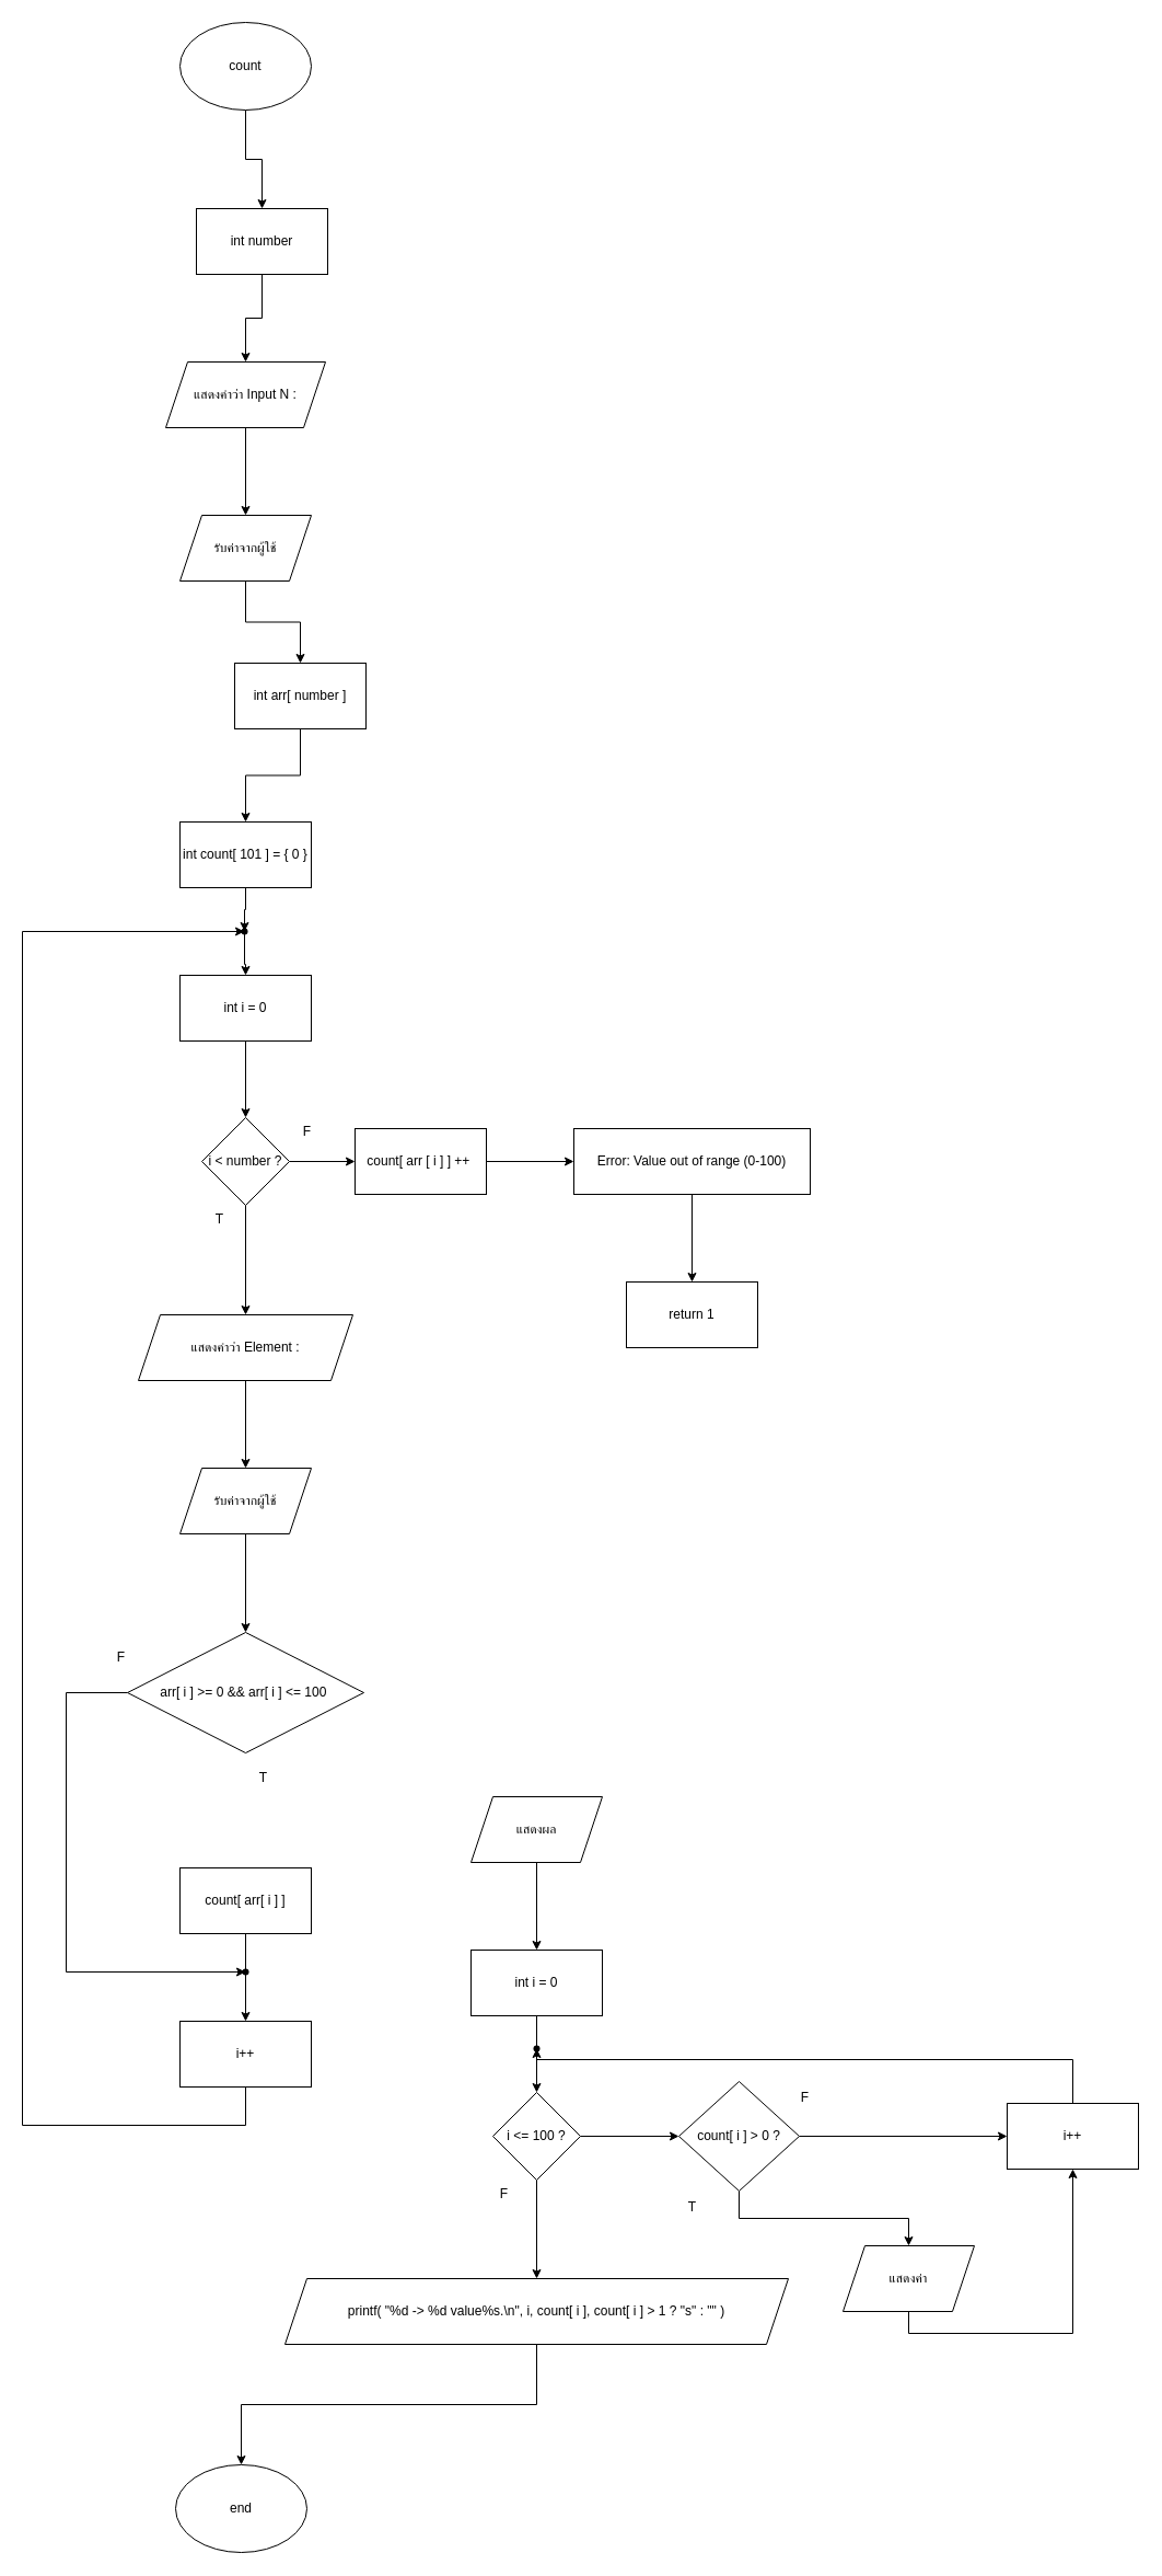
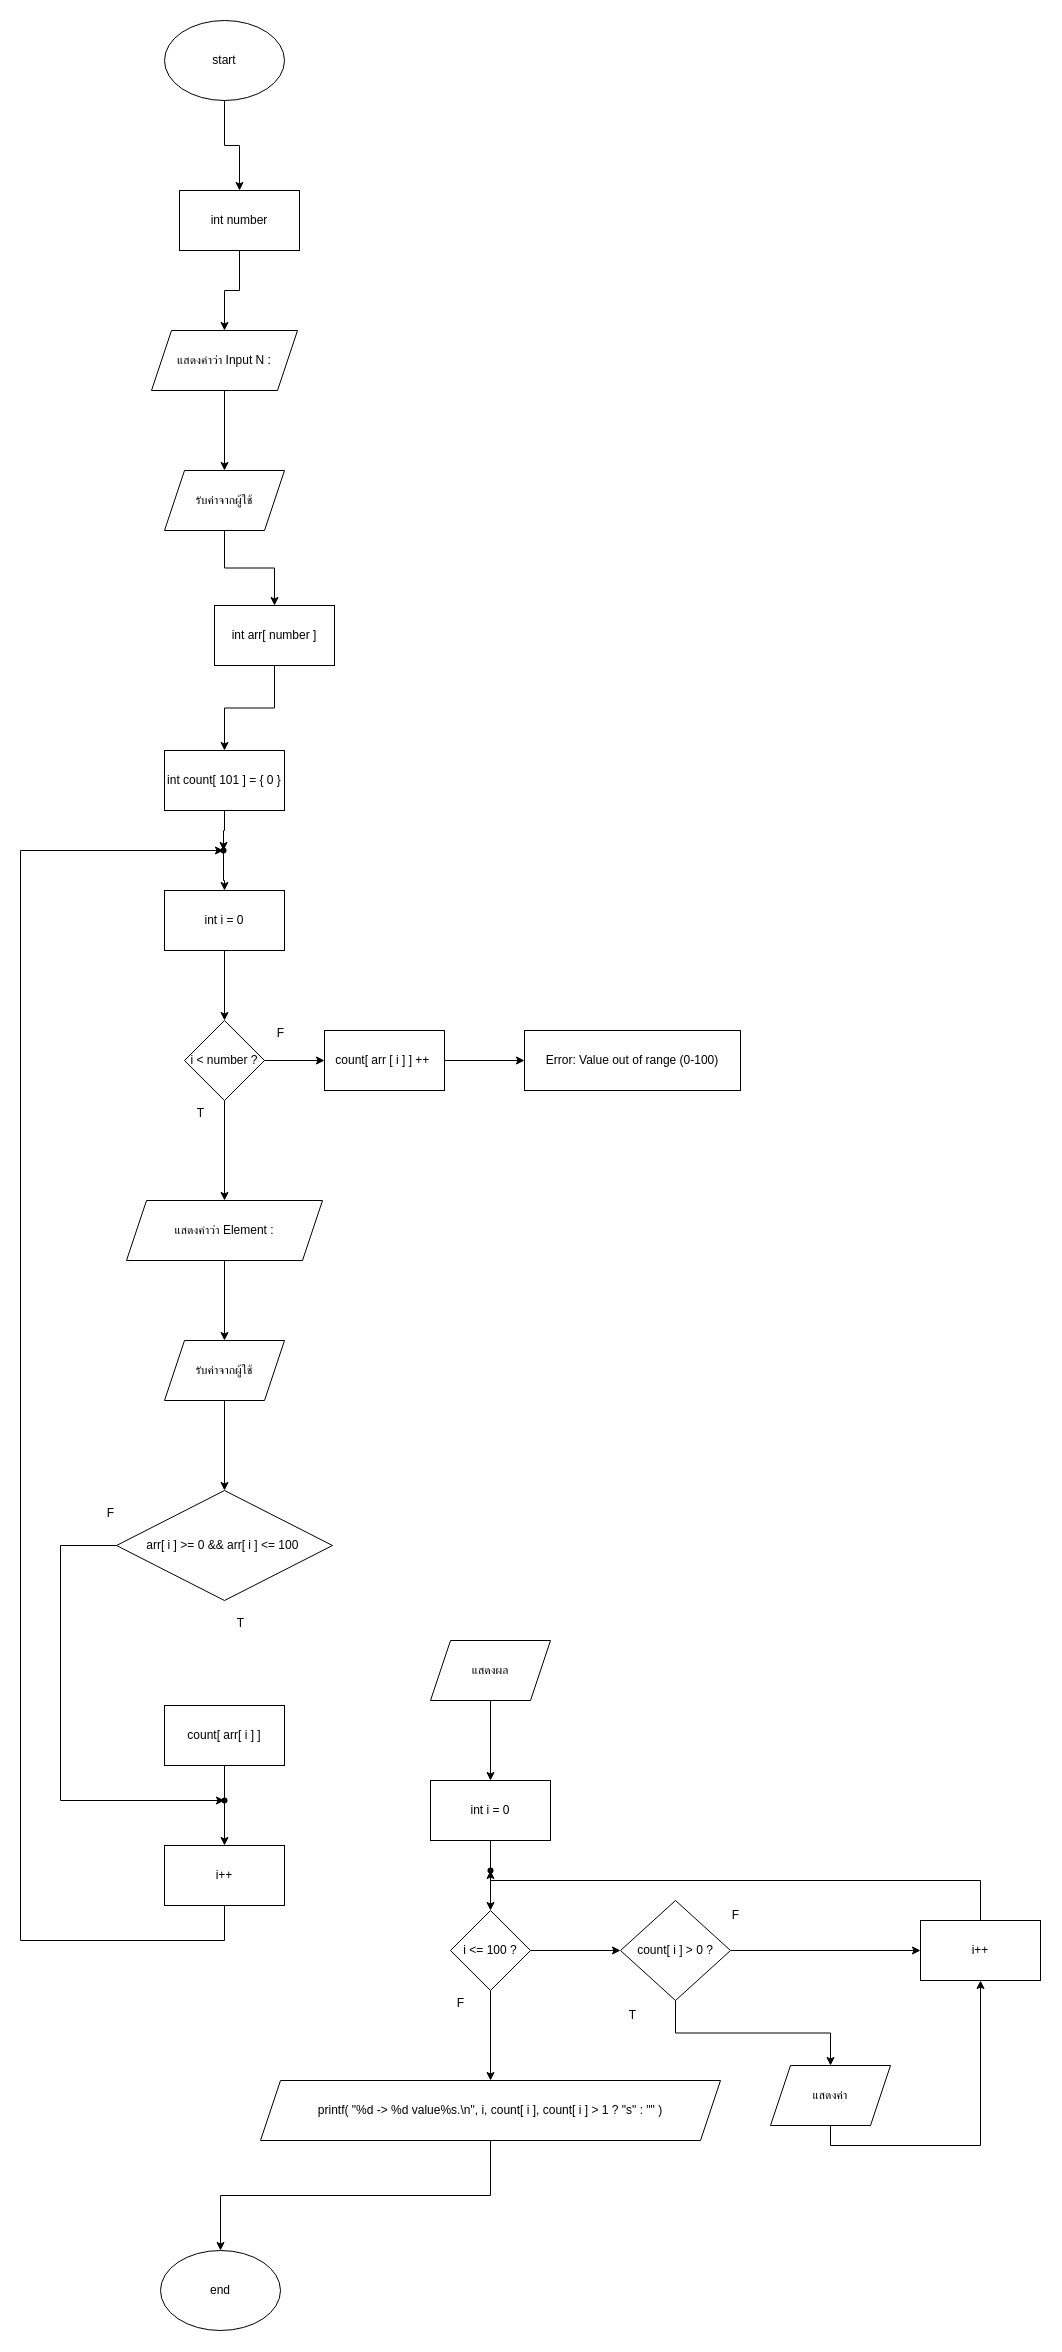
  <mxCell id="0" />
  <mxCell id="1" parent="0" />
  <mxCell id="2" value="" style="edgeStyle=orthogonalEdgeStyle;rounded=0;orthogonalLoop=1;jettySize=auto;html=1;" edge="1" parent="1" source="3" target="5"><mxGeometry relative="1" as="geometry" /></mxCell>
- <mxCell id="3" value="count" style="ellipse;whiteSpace=wrap;html=1;" vertex="1" parent="1"><mxGeometry x="164" y="20" width="120" height="80" as="geometry" /></mxCell>
+ <mxCell id="3" value="start" style="ellipse;whiteSpace=wrap;html=1;" vertex="1" parent="1"><mxGeometry x="164" y="20" width="120" height="80" as="geometry" /></mxCell>
  <mxCell id="4" value="" style="edgeStyle=orthogonalEdgeStyle;rounded=0;orthogonalLoop=1;jettySize=auto;html=1;" edge="1" parent="1" source="5" target="7"><mxGeometry relative="1" as="geometry" /></mxCell>
  <mxCell id="5" value="int number" style="whiteSpace=wrap;html=1;" vertex="1" parent="1"><mxGeometry x="179" y="190" width="120" height="60" as="geometry" /></mxCell>
  <mxCell id="6" value="" style="edgeStyle=orthogonalEdgeStyle;rounded=0;orthogonalLoop=1;jettySize=auto;html=1;" edge="1" parent="1" source="7" target="9"><mxGeometry relative="1" as="geometry" /></mxCell>
  <mxCell id="7" value="แสดงคำว่า Input N :" style="shape=parallelogram;perimeter=parallelogramPerimeter;whiteSpace=wrap;html=1;fixedSize=1;" vertex="1" parent="1"><mxGeometry x="151" y="330" width="146" height="60" as="geometry" /></mxCell>
  <mxCell id="8" value="" style="edgeStyle=orthogonalEdgeStyle;rounded=0;orthogonalLoop=1;jettySize=auto;html=1;" edge="1" parent="1" source="9" target="11"><mxGeometry relative="1" as="geometry" /></mxCell>
  <mxCell id="9" value="รับค่าจากผู้ใช้" style="shape=parallelogram;perimeter=parallelogramPerimeter;whiteSpace=wrap;html=1;fixedSize=1;" vertex="1" parent="1"><mxGeometry x="164" y="470" width="120" height="60" as="geometry" /></mxCell>
  <mxCell id="10" value="" style="edgeStyle=orthogonalEdgeStyle;rounded=0;orthogonalLoop=1;jettySize=auto;html=1;" edge="1" parent="1" source="11" target="13"><mxGeometry relative="1" as="geometry" /></mxCell>
  <mxCell id="11" value="int arr[ number ]" style="whiteSpace=wrap;html=1;" vertex="1" parent="1"><mxGeometry x="214" y="605" width="120" height="60" as="geometry" /></mxCell>
  <mxCell id="12" value="" style="edgeStyle=orthogonalEdgeStyle;rounded=0;orthogonalLoop=1;jettySize=auto;html=1;" edge="1" parent="1" source="39" target="15"><mxGeometry relative="1" as="geometry" /></mxCell>
  <mxCell id="13" value="int count[ 101 ] = { 0 }" style="whiteSpace=wrap;html=1;" vertex="1" parent="1"><mxGeometry x="164" y="750" width="120" height="60" as="geometry" /></mxCell>
  <mxCell id="14" value="" style="edgeStyle=orthogonalEdgeStyle;rounded=0;orthogonalLoop=1;jettySize=auto;html=1;" edge="1" parent="1" source="15" target="18"><mxGeometry relative="1" as="geometry" /></mxCell>
  <mxCell id="15" value="int i = 0" style="whiteSpace=wrap;html=1;" vertex="1" parent="1"><mxGeometry x="164" y="890" width="120" height="60" as="geometry" /></mxCell>
  <mxCell id="16" value="" style="edgeStyle=orthogonalEdgeStyle;rounded=0;orthogonalLoop=1;jettySize=auto;html=1;" edge="1" parent="1" source="18" target="20"><mxGeometry relative="1" as="geometry" /></mxCell>
  <mxCell id="17" value="" style="edgeStyle=orthogonalEdgeStyle;rounded=0;orthogonalLoop=1;jettySize=auto;html=1;" edge="1" parent="1" source="18" target="27"><mxGeometry relative="1" as="geometry" /></mxCell>
  <mxCell id="18" value="i &amp;lt; number ?" style="rhombus;whiteSpace=wrap;html=1;" vertex="1" parent="1"><mxGeometry x="184" y="1020" width="80" height="80" as="geometry" /></mxCell>
  <mxCell id="19" value="" style="edgeStyle=orthogonalEdgeStyle;rounded=0;orthogonalLoop=1;jettySize=auto;html=1;" edge="1" parent="1" source="20" target="23"><mxGeometry relative="1" as="geometry" /></mxCell>
  <mxCell id="20" value="แสดงคำว่า&amp;nbsp;Element :" style="shape=parallelogram;perimeter=parallelogramPerimeter;whiteSpace=wrap;html=1;fixedSize=1;" vertex="1" parent="1"><mxGeometry x="126" y="1200" width="196" height="60" as="geometry" /></mxCell>
  <mxCell id="21" value="T" style="text;html=1;align=center;verticalAlign=middle;resizable=0;points=[];autosize=1;strokeColor=none;fillColor=none;" vertex="1" parent="1"><mxGeometry x="185" y="1098" width="30" height="30" as="geometry" /></mxCell>
  <mxCell id="22" value="" style="edgeStyle=orthogonalEdgeStyle;rounded=0;orthogonalLoop=1;jettySize=auto;html=1;" edge="1" parent="1" source="23" target="25"><mxGeometry relative="1" as="geometry" /></mxCell>
  <mxCell id="23" value="รับค่าจากผู้ใช้" style="shape=parallelogram;perimeter=parallelogramPerimeter;whiteSpace=wrap;html=1;fixedSize=1;" vertex="1" parent="1"><mxGeometry x="164" y="1340" width="120" height="60" as="geometry" /></mxCell>
  <mxCell id="24" style="edgeStyle=orthogonalEdgeStyle;rounded=0;orthogonalLoop=1;jettySize=auto;html=1;exitX=0;exitY=0.5;exitDx=0;exitDy=0;entryX=-0.05;entryY=0.25;entryDx=0;entryDy=0;entryPerimeter=0;" edge="1" parent="1" source="25" target="36"><mxGeometry relative="1" as="geometry"><mxPoint x="50" y="1830" as="targetPoint" /><Array as="points"><mxPoint x="60" y="1545" /><mxPoint x="60" y="1800" /></Array></mxGeometry></mxCell>
  <mxCell id="25" value="arr[ i ] &amp;gt;= 0 &amp;amp;&amp;amp; arr[ i ] &amp;lt;= 100&amp;nbsp;" style="rhombus;whiteSpace=wrap;html=1;" vertex="1" parent="1"><mxGeometry x="116" y="1490" width="216" height="110" as="geometry" /></mxCell>
  <mxCell id="26" value="" style="edgeStyle=orthogonalEdgeStyle;rounded=0;orthogonalLoop=1;jettySize=auto;html=1;" edge="1" parent="1" source="27" target="29"><mxGeometry relative="1" as="geometry" /></mxCell>
  <mxCell id="27" value="count[ arr [ i ] ] ++&amp;nbsp;" style="whiteSpace=wrap;html=1;" vertex="1" parent="1"><mxGeometry x="324" y="1030" width="120" height="60" as="geometry" /></mxCell>
- <mxCell id="28" value="" style="edgeStyle=orthogonalEdgeStyle;rounded=0;orthogonalLoop=1;jettySize=auto;html=1;" edge="1" parent="1" source="29" target="40"><mxGeometry relative="1" as="geometry" /></mxCell>
  <mxCell id="29" value="Error: Value out of range (0-100)" style="whiteSpace=wrap;html=1;" vertex="1" parent="1"><mxGeometry x="524" y="1030" width="216" height="60" as="geometry" /></mxCell>
  <mxCell id="30" value="F" style="text;html=1;align=center;verticalAlign=middle;resizable=0;points=[];autosize=1;strokeColor=none;fillColor=none;" vertex="1" parent="1"><mxGeometry x="265" y="1018" width="30" height="30" as="geometry" /></mxCell>
  <mxCell id="31" value="" style="edgeStyle=orthogonalEdgeStyle;rounded=0;orthogonalLoop=1;jettySize=auto;html=1;" edge="1" parent="1" source="32" target="34"><mxGeometry relative="1" as="geometry" /></mxCell>
  <mxCell id="32" value="count[ arr[ i ] ]" style="whiteSpace=wrap;html=1;" vertex="1" parent="1"><mxGeometry x="164" y="1705" width="120" height="60" as="geometry" /></mxCell>
  <mxCell id="33" style="edgeStyle=orthogonalEdgeStyle;rounded=0;orthogonalLoop=1;jettySize=auto;html=1;exitX=0.5;exitY=1;exitDx=0;exitDy=0;" edge="1" parent="1" source="34" target="39"><mxGeometry relative="1" as="geometry"><Array as="points"><mxPoint x="224" y="1940" /><mxPoint x="20" y="1940" /><mxPoint x="20" y="850" /></Array></mxGeometry></mxCell>
  <mxCell id="34" value="i++" style="whiteSpace=wrap;html=1;" vertex="1" parent="1"><mxGeometry x="164" y="1845" width="120" height="60" as="geometry" /></mxCell>
  <mxCell id="35" value="T" style="text;html=1;align=center;verticalAlign=middle;resizable=0;points=[];autosize=1;strokeColor=none;fillColor=none;" vertex="1" parent="1"><mxGeometry x="225" y="1608" width="30" height="30" as="geometry" /></mxCell>
  <mxCell id="36" value="" style="shape=waypoint;sketch=0;fillStyle=solid;size=6;pointerEvents=1;points=[];fillColor=none;resizable=0;rotatable=0;perimeter=centerPerimeter;snapToPoint=1;" vertex="1" parent="1"><mxGeometry x="214" y="1790" width="20" height="20" as="geometry" /></mxCell>
  <mxCell id="37" value="F" style="text;html=1;align=center;verticalAlign=middle;resizable=0;points=[];autosize=1;strokeColor=none;fillColor=none;" vertex="1" parent="1"><mxGeometry x="95" y="1498" width="30" height="30" as="geometry" /></mxCell>
  <mxCell id="38" value="" style="edgeStyle=orthogonalEdgeStyle;rounded=0;orthogonalLoop=1;jettySize=auto;html=1;" edge="1" parent="1" source="13" target="39"><mxGeometry relative="1" as="geometry"><mxPoint x="224" y="810" as="sourcePoint" /><mxPoint x="224" y="890" as="targetPoint" /></mxGeometry></mxCell>
  <mxCell id="39" value="" style="shape=waypoint;sketch=0;fillStyle=solid;size=6;pointerEvents=1;points=[];fillColor=none;resizable=0;rotatable=0;perimeter=centerPerimeter;snapToPoint=1;" vertex="1" parent="1"><mxGeometry x="213" y="840" width="20" height="20" as="geometry" /></mxCell>
- <mxCell id="40" value="return 1" style="whiteSpace=wrap;html=1;" vertex="1" parent="1"><mxGeometry x="572" y="1170" width="120" height="60" as="geometry" /></mxCell>
  <mxCell id="41" value="" style="edgeStyle=orthogonalEdgeStyle;rounded=0;orthogonalLoop=1;jettySize=auto;html=1;" edge="1" parent="1" source="42" target="44"><mxGeometry relative="1" as="geometry" /></mxCell>
  <mxCell id="42" value="แสดงผล" style="shape=parallelogram;perimeter=parallelogramPerimeter;whiteSpace=wrap;html=1;fixedSize=1;" vertex="1" parent="1"><mxGeometry x="430" y="1640" width="120" height="60" as="geometry" /></mxCell>
  <mxCell id="43" value="" style="edgeStyle=orthogonalEdgeStyle;rounded=0;orthogonalLoop=1;jettySize=auto;html=1;" edge="1" parent="1" source="44" target="47"><mxGeometry relative="1" as="geometry" /></mxCell>
  <mxCell id="44" value="int i = 0" style="whiteSpace=wrap;html=1;" vertex="1" parent="1"><mxGeometry x="430" y="1780" width="120" height="60" as="geometry" /></mxCell>
  <mxCell id="45" value="" style="edgeStyle=orthogonalEdgeStyle;rounded=0;orthogonalLoop=1;jettySize=auto;html=1;" edge="1" parent="1" source="47" target="49"><mxGeometry relative="1" as="geometry" /></mxCell>
  <mxCell id="46" value="" style="edgeStyle=orthogonalEdgeStyle;rounded=0;orthogonalLoop=1;jettySize=auto;html=1;" edge="1" parent="1" source="47" target="53"><mxGeometry relative="1" as="geometry" /></mxCell>
  <mxCell id="47" value="i &amp;lt;= 100 ?" style="rhombus;whiteSpace=wrap;html=1;" vertex="1" parent="1"><mxGeometry x="450" y="1910" width="80" height="80" as="geometry" /></mxCell>
  <mxCell id="48" value="" style="edgeStyle=orthogonalEdgeStyle;rounded=0;orthogonalLoop=1;jettySize=auto;html=1;entryX=0.5;entryY=0;entryDx=0;entryDy=0;" edge="1" parent="1" source="49" target="61"><mxGeometry relative="1" as="geometry"><mxPoint x="490" y="2220" as="targetPoint" /></mxGeometry></mxCell>
  <mxCell id="49" value="&lt;div&gt;&amp;nbsp;printf( &quot;%d -&amp;gt; %d value%s.\n&quot;, i, count[ i ], count[ i ] &amp;gt; 1 ? &quot;s&quot; : &quot;&quot; )&amp;nbsp;&lt;/div&gt;" style="shape=parallelogram;perimeter=parallelogramPerimeter;whiteSpace=wrap;html=1;fixedSize=1;" vertex="1" parent="1"><mxGeometry x="260" y="2080" width="460" height="60" as="geometry" /></mxCell>
  <mxCell id="50" value="F" style="text;html=1;align=center;verticalAlign=middle;resizable=0;points=[];autosize=1;strokeColor=none;fillColor=none;" vertex="1" parent="1"><mxGeometry x="445" y="1988" width="30" height="30" as="geometry" /></mxCell>
  <mxCell id="51" style="edgeStyle=orthogonalEdgeStyle;rounded=0;orthogonalLoop=1;jettySize=auto;html=1;exitX=0.5;exitY=1;exitDx=0;exitDy=0;entryX=0.5;entryY=0;entryDx=0;entryDy=0;" edge="1" parent="1" source="53" target="55"><mxGeometry relative="1" as="geometry" /></mxCell>
  <mxCell id="52" style="edgeStyle=orthogonalEdgeStyle;rounded=0;orthogonalLoop=1;jettySize=auto;html=1;exitX=1;exitY=0.5;exitDx=0;exitDy=0;entryX=0;entryY=0.5;entryDx=0;entryDy=0;" edge="1" parent="1" source="53" target="56"><mxGeometry relative="1" as="geometry" /></mxCell>
  <mxCell id="53" value="count[ i ] &amp;gt; 0 ?" style="rhombus;whiteSpace=wrap;html=1;" vertex="1" parent="1"><mxGeometry x="620" y="1900" width="110" height="100" as="geometry" /></mxCell>
  <mxCell id="54" style="edgeStyle=orthogonalEdgeStyle;rounded=0;orthogonalLoop=1;jettySize=auto;html=1;exitX=0.5;exitY=1;exitDx=0;exitDy=0;entryX=0.5;entryY=1;entryDx=0;entryDy=0;" edge="1" parent="1" source="55" target="56"><mxGeometry relative="1" as="geometry" /></mxCell>
- <mxCell id="55" value="แสดงค่า" style="shape=parallelogram;perimeter=parallelogramPerimeter;whiteSpace=wrap;html=1;fixedSize=1;" vertex="1" parent="1"><mxGeometry x="770" y="2050" width="120" height="60" as="geometry" /></mxCell>
+ <mxCell id="55" value="แสดงค่า" style="shape=parallelogram;perimeter=parallelogramPerimeter;whiteSpace=wrap;html=1;fixedSize=1;" vertex="1" parent="1"><mxGeometry x="770" y="2065" width="120" height="60" as="geometry" /></mxCell>
  <mxCell id="56" value="i++" style="whiteSpace=wrap;html=1;" vertex="1" parent="1"><mxGeometry x="920" y="1920" width="120" height="60" as="geometry" /></mxCell>
  <mxCell id="57" value="" style="shape=waypoint;sketch=0;fillStyle=solid;size=6;pointerEvents=1;points=[];fillColor=none;resizable=0;rotatable=0;perimeter=centerPerimeter;snapToPoint=1;" vertex="1" parent="1"><mxGeometry x="480" y="1860" width="20" height="20" as="geometry" /></mxCell>
  <mxCell id="58" value="T" style="text;html=1;align=center;verticalAlign=middle;resizable=0;points=[];autosize=1;strokeColor=none;fillColor=none;" vertex="1" parent="1"><mxGeometry x="617" y="2000" width="30" height="30" as="geometry" /></mxCell>
  <mxCell id="59" value="F" style="text;html=1;align=center;verticalAlign=middle;resizable=0;points=[];autosize=1;strokeColor=none;fillColor=none;" vertex="1" parent="1"><mxGeometry x="720" y="1900" width="30" height="30" as="geometry" /></mxCell>
  <mxCell id="60" style="edgeStyle=orthogonalEdgeStyle;rounded=0;orthogonalLoop=1;jettySize=auto;html=1;exitX=0.5;exitY=0;exitDx=0;exitDy=0;entryX=1.012;entryY=0.655;entryDx=0;entryDy=0;entryPerimeter=0;" edge="1" parent="1" source="56" target="57"><mxGeometry relative="1" as="geometry"><Array as="points"><mxPoint x="980" y="1880" /><mxPoint x="490" y="1880" /></Array></mxGeometry></mxCell>
  <mxCell id="61" value="end" style="ellipse;whiteSpace=wrap;html=1;" vertex="1" parent="1"><mxGeometry x="160" y="2250" width="120" height="80" as="geometry" /></mxCell>
